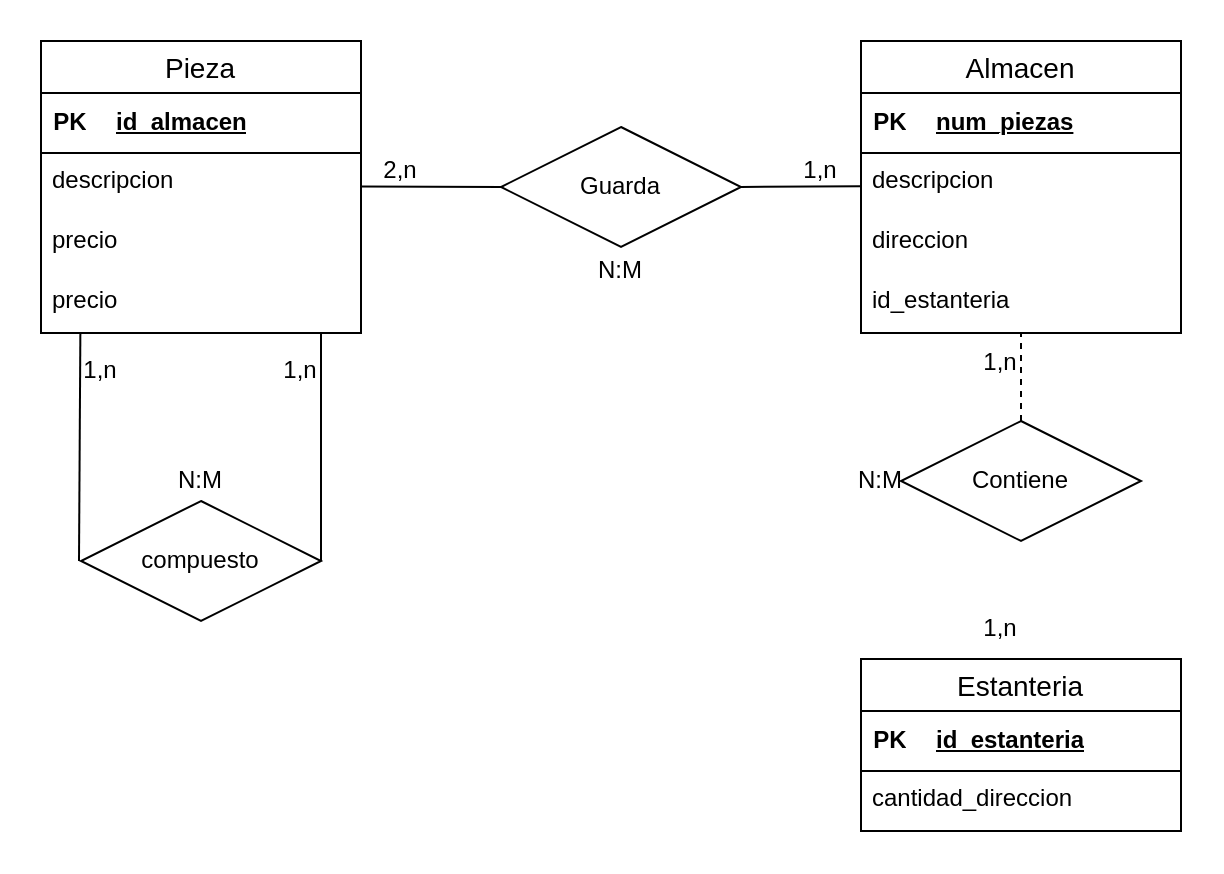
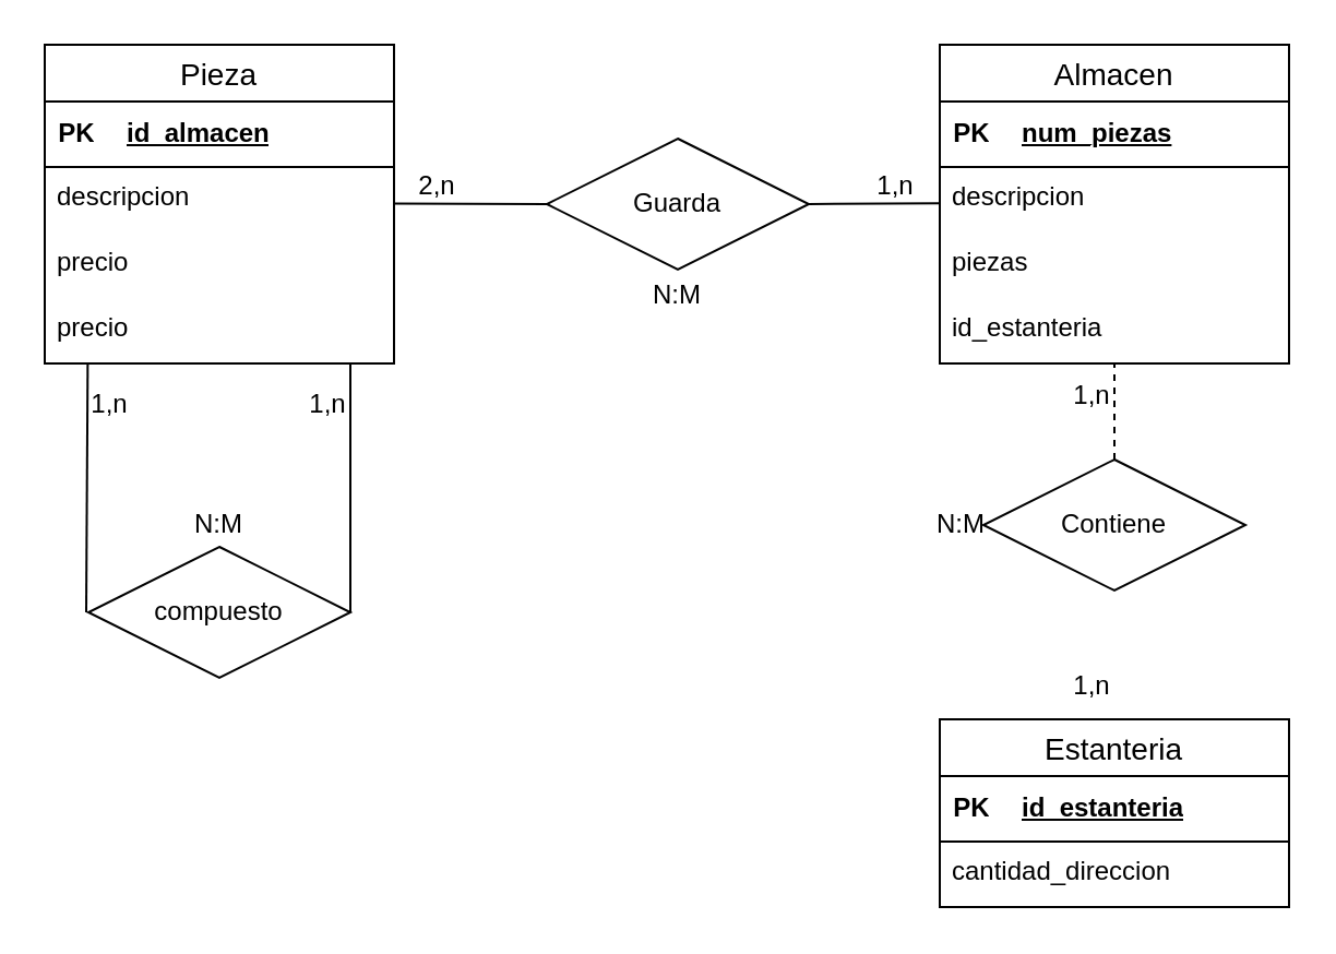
  <mxCell id="0" />
  <mxCell id="1" parent="0" />
  <mxCell id="2" value="Pieza" style="swimlane;fontStyle=0;childLayout=stackLayout;horizontal=1;startSize=26;horizontalStack=0;resizeParent=1;resizeParentMax=0;resizeLast=0;collapsible=1;marginBottom=0;align=center;fontSize=14;" vertex="1" parent="1"><mxGeometry x="20" y="20" width="160" height="146" as="geometry" /></mxCell>
  <mxCell id="3" value="" style="shape=table;startSize=0;container=1;collapsible=1;childLayout=tableLayout;fixedRows=1;rowLines=0;fontStyle=0;align=center;resizeLast=1;strokeColor=none;fillColor=none;collapsible=0;" vertex="1" parent="2"><mxGeometry y="26" width="160" height="30" as="geometry" /></mxCell>
  <mxCell id="4" value="" style="shape=tableRow;horizontal=0;startSize=0;swimlaneHead=0;swimlaneBody=0;fillColor=none;collapsible=0;dropTarget=0;points=[[0,0.5],[1,0.5]];portConstraint=eastwest;top=0;left=0;right=0;bottom=1;" vertex="1" parent="3"><mxGeometry width="160" height="30" as="geometry" /></mxCell>
  <mxCell id="5" value="PK" style="shape=partialRectangle;connectable=0;fillColor=none;top=0;left=0;bottom=0;right=0;fontStyle=1;overflow=hidden;whiteSpace=wrap;html=1;" vertex="1" parent="4"><mxGeometry width="30" height="30" as="geometry"><mxRectangle width="30" height="30" as="alternateBounds" /></mxGeometry></mxCell>
  <mxCell id="6" value="id_almacen" style="shape=partialRectangle;connectable=0;fillColor=none;top=0;left=0;bottom=0;right=0;align=left;spacingLeft=6;fontStyle=5;overflow=hidden;whiteSpace=wrap;html=1;" vertex="1" parent="4"><mxGeometry x="30" width="130" height="30" as="geometry"><mxRectangle width="130" height="30" as="alternateBounds" /></mxGeometry></mxCell>
  <mxCell id="7" value="descripcion" style="text;strokeColor=none;fillColor=none;spacingLeft=4;spacingRight=4;overflow=hidden;rotatable=0;points=[[0,0.5],[1,0.5]];portConstraint=eastwest;fontSize=12;whiteSpace=wrap;html=1;" vertex="1" parent="2"><mxGeometry y="56" width="160" height="30" as="geometry" /></mxCell>
  <mxCell id="8" value="precio" style="text;strokeColor=none;fillColor=none;spacingLeft=4;spacingRight=4;overflow=hidden;rotatable=0;points=[[0,0.5],[1,0.5]];portConstraint=eastwest;fontSize=12;whiteSpace=wrap;html=1;" vertex="1" parent="2"><mxGeometry y="86" width="160" height="30" as="geometry" /></mxCell>
  <mxCell id="9" value="precio" style="text;strokeColor=none;fillColor=none;spacingLeft=4;spacingRight=4;overflow=hidden;rotatable=0;points=[[0,0.5],[1,0.5]];portConstraint=eastwest;fontSize=12;whiteSpace=wrap;html=1;" vertex="1" parent="2"><mxGeometry y="116" width="160" height="30" as="geometry" /></mxCell>
  <mxCell id="10" value="compuesto" style="shape=rhombus;perimeter=rhombusPerimeter;whiteSpace=wrap;html=1;align=center;" vertex="1" parent="1"><mxGeometry x="40" y="250" width="120" height="60" as="geometry" /></mxCell>
  <mxCell id="11" value="" style="endArrow=none;html=1;rounded=0;entryX=1;entryY=0.5;entryDx=0;entryDy=0;" edge="1" parent="1" target="10"><mxGeometry relative="1" as="geometry"><mxPoint x="160" y="166" as="sourcePoint" /><mxPoint x="160" y="276" as="targetPoint" /></mxGeometry></mxCell>
  <mxCell id="12" value="" style="endArrow=none;html=1;rounded=0;entryX=1;entryY=0.5;entryDx=0;entryDy=0;exitX=0.123;exitY=1;exitDx=0;exitDy=0;exitPerimeter=0;" edge="1" parent="1" source="9"><mxGeometry relative="1" as="geometry"><mxPoint x="39" y="170" as="sourcePoint" /><mxPoint x="39" y="280" as="targetPoint" /></mxGeometry></mxCell>
  <mxCell id="13" value="Almacen" style="swimlane;fontStyle=0;childLayout=stackLayout;horizontal=1;startSize=26;horizontalStack=0;resizeParent=1;resizeParentMax=0;resizeLast=0;collapsible=1;marginBottom=0;align=center;fontSize=14;" vertex="1" parent="1"><mxGeometry x="430" y="20" width="160" height="146" as="geometry" /></mxCell>
  <mxCell id="14" value="" style="shape=table;startSize=0;container=1;collapsible=1;childLayout=tableLayout;fixedRows=1;rowLines=0;fontStyle=0;align=center;resizeLast=1;strokeColor=none;fillColor=none;collapsible=0;" vertex="1" parent="13"><mxGeometry y="26" width="160" height="30" as="geometry" /></mxCell>
  <mxCell id="15" value="" style="shape=tableRow;horizontal=0;startSize=0;swimlaneHead=0;swimlaneBody=0;fillColor=none;collapsible=0;dropTarget=0;points=[[0,0.5],[1,0.5]];portConstraint=eastwest;top=0;left=0;right=0;bottom=1;" vertex="1" parent="14"><mxGeometry width="160" height="30" as="geometry" /></mxCell>
  <mxCell id="16" value="PK" style="shape=partialRectangle;connectable=0;fillColor=none;top=0;left=0;bottom=0;right=0;fontStyle=1;overflow=hidden;whiteSpace=wrap;html=1;" vertex="1" parent="15"><mxGeometry width="30" height="30" as="geometry"><mxRectangle width="30" height="30" as="alternateBounds" /></mxGeometry></mxCell>
  <mxCell id="17" value="num_piezas" style="shape=partialRectangle;connectable=0;fillColor=none;top=0;left=0;bottom=0;right=0;align=left;spacingLeft=6;fontStyle=5;overflow=hidden;whiteSpace=wrap;html=1;" vertex="1" parent="15"><mxGeometry x="30" width="130" height="30" as="geometry"><mxRectangle width="130" height="30" as="alternateBounds" /></mxGeometry></mxCell>
  <mxCell id="18" value="descripcion" style="text;strokeColor=none;fillColor=none;spacingLeft=4;spacingRight=4;overflow=hidden;rotatable=0;points=[[0,0.5],[1,0.5]];portConstraint=eastwest;fontSize=12;whiteSpace=wrap;html=1;" vertex="1" parent="13"><mxGeometry y="56" width="160" height="30" as="geometry" /></mxCell>
- <mxCell id="19" value="direccion" style="text;strokeColor=none;fillColor=none;spacingLeft=4;spacingRight=4;overflow=hidden;rotatable=0;points=[[0,0.5],[1,0.5]];portConstraint=eastwest;fontSize=12;whiteSpace=wrap;html=1;" vertex="1" parent="13"><mxGeometry y="86" width="160" height="30" as="geometry" /></mxCell>
+ <mxCell id="19" value="piezas" style="text;strokeColor=none;fillColor=none;spacingLeft=4;spacingRight=4;overflow=hidden;rotatable=0;points=[[0,0.5],[1,0.5]];portConstraint=eastwest;fontSize=12;whiteSpace=wrap;html=1;" vertex="1" parent="13"><mxGeometry y="86" width="160" height="30" as="geometry" /></mxCell>
  <mxCell id="20" value="id_estanteria" style="text;strokeColor=none;fillColor=none;spacingLeft=4;spacingRight=4;overflow=hidden;rotatable=0;points=[[0,0.5],[1,0.5]];portConstraint=eastwest;fontSize=12;whiteSpace=wrap;html=1;" vertex="1" parent="13"><mxGeometry y="116" width="160" height="30" as="geometry" /></mxCell>
  <mxCell id="21" value="Estanteria" style="swimlane;fontStyle=0;childLayout=stackLayout;horizontal=1;startSize=26;horizontalStack=0;resizeParent=1;resizeParentMax=0;resizeLast=0;collapsible=1;marginBottom=0;align=center;fontSize=14;" vertex="1" parent="1"><mxGeometry x="430" y="329" width="160" height="86" as="geometry" /></mxCell>
  <mxCell id="22" value="" style="shape=table;startSize=0;container=1;collapsible=1;childLayout=tableLayout;fixedRows=1;rowLines=0;fontStyle=0;align=center;resizeLast=1;strokeColor=none;fillColor=none;collapsible=0;" vertex="1" parent="21"><mxGeometry y="26" width="160" height="30" as="geometry" /></mxCell>
  <mxCell id="23" value="" style="shape=tableRow;horizontal=0;startSize=0;swimlaneHead=0;swimlaneBody=0;fillColor=none;collapsible=0;dropTarget=0;points=[[0,0.5],[1,0.5]];portConstraint=eastwest;top=0;left=0;right=0;bottom=1;" vertex="1" parent="22"><mxGeometry width="160" height="30" as="geometry" /></mxCell>
  <mxCell id="24" value="PK" style="shape=partialRectangle;connectable=0;fillColor=none;top=0;left=0;bottom=0;right=0;fontStyle=1;overflow=hidden;whiteSpace=wrap;html=1;" vertex="1" parent="23"><mxGeometry width="30" height="30" as="geometry"><mxRectangle width="30" height="30" as="alternateBounds" /></mxGeometry></mxCell>
  <mxCell id="25" value="id_estanteria" style="shape=partialRectangle;connectable=0;fillColor=none;top=0;left=0;bottom=0;right=0;align=left;spacingLeft=6;fontStyle=5;overflow=hidden;whiteSpace=wrap;html=1;" vertex="1" parent="23"><mxGeometry x="30" width="130" height="30" as="geometry"><mxRectangle width="130" height="30" as="alternateBounds" /></mxGeometry></mxCell>
  <mxCell id="26" value="cantidad_direccion" style="text;strokeColor=none;fillColor=none;spacingLeft=4;spacingRight=4;overflow=hidden;rotatable=0;points=[[0,0.5],[1,0.5]];portConstraint=eastwest;fontSize=12;whiteSpace=wrap;html=1;" vertex="1" parent="21"><mxGeometry y="56" width="160" height="30" as="geometry" /></mxCell>
  <mxCell id="27" value="Guarda" style="shape=rhombus;perimeter=rhombusPerimeter;whiteSpace=wrap;html=1;align=center;" vertex="1" parent="1"><mxGeometry x="250" y="63" width="120" height="60" as="geometry" /></mxCell>
  <mxCell id="28" value="Contiene" style="shape=rhombus;perimeter=rhombusPerimeter;whiteSpace=wrap;html=1;align=center;" vertex="1" parent="1"><mxGeometry x="450" y="210" width="120" height="60" as="geometry" /></mxCell>
  <mxCell id="29" value="" style="endArrow=none;html=1;rounded=0;entryX=0;entryY=0.5;entryDx=0;entryDy=0;exitX=0.998;exitY=0.559;exitDx=0;exitDy=0;exitPerimeter=0;" edge="1" parent="1" source="7" target="27"><mxGeometry relative="1" as="geometry"><mxPoint x="180" y="120" as="sourcePoint" /><mxPoint x="270" y="120" as="targetPoint" /></mxGeometry></mxCell>
  <mxCell id="30" value="" style="endArrow=none;html=1;rounded=0;exitX=0.5;exitY=0;exitDx=0;exitDy=0;entryX=0.5;entryY=1;entryDx=0;entryDy=0;dashed=1;" edge="1" parent="1" source="28" target="13"><mxGeometry relative="1" as="geometry"><mxPoint x="280" y="290" as="sourcePoint" /><mxPoint x="370" y="290" as="targetPoint" /></mxGeometry></mxCell>
  <mxCell id="31" value="" style="endArrow=none;html=1;rounded=0;entryX=-0.001;entryY=0.553;entryDx=0;entryDy=0;exitX=1;exitY=0.5;exitDx=0;exitDy=0;entryPerimeter=0;" edge="1" parent="1" source="27" target="18"><mxGeometry relative="1" as="geometry"><mxPoint x="340" y="123" as="sourcePoint" /><mxPoint x="410" y="123" as="targetPoint" /></mxGeometry></mxCell>
  <mxCell id="32" value="1,n" style="text;html=1;strokeColor=none;fillColor=none;align=center;verticalAlign=middle;whiteSpace=wrap;rounded=0;" vertex="1" parent="1"><mxGeometry x="20" y="170" width="60" height="30" as="geometry" /></mxCell>
  <mxCell id="33" value="1,n" style="text;html=1;strokeColor=none;fillColor=none;align=center;verticalAlign=middle;whiteSpace=wrap;rounded=0;" vertex="1" parent="1"><mxGeometry x="120" y="170" width="60" height="30" as="geometry" /></mxCell>
  <mxCell id="34" value="N:M" style="text;html=1;strokeColor=none;fillColor=none;align=center;verticalAlign=middle;whiteSpace=wrap;rounded=0;" vertex="1" parent="1"><mxGeometry x="70" y="225" width="60" height="30" as="geometry" /></mxCell>
  <mxCell id="35" value="2,n" style="text;html=1;strokeColor=none;fillColor=none;align=center;verticalAlign=middle;whiteSpace=wrap;rounded=0;" vertex="1" parent="1"><mxGeometry x="170" y="70" width="60" height="30" as="geometry" /></mxCell>
  <mxCell id="36" value="1,n" style="text;html=1;strokeColor=none;fillColor=none;align=center;verticalAlign=middle;whiteSpace=wrap;rounded=0;" vertex="1" parent="1"><mxGeometry x="380" y="70" width="60" height="30" as="geometry" /></mxCell>
  <mxCell id="37" value="1,n" style="text;html=1;strokeColor=none;fillColor=none;align=center;verticalAlign=middle;whiteSpace=wrap;rounded=0;" vertex="1" parent="1"><mxGeometry x="470" y="166" width="60" height="30" as="geometry" /></mxCell>
  <mxCell id="38" value="1,n" style="text;html=1;strokeColor=none;fillColor=none;align=center;verticalAlign=middle;whiteSpace=wrap;rounded=0;" vertex="1" parent="1"><mxGeometry x="470" y="299" width="60" height="30" as="geometry" /></mxCell>
  <mxCell id="39" value="N:M" style="text;html=1;strokeColor=none;fillColor=none;align=center;verticalAlign=middle;whiteSpace=wrap;rounded=0;" vertex="1" parent="1"><mxGeometry x="410" y="225" width="60" height="30" as="geometry" /></mxCell>
  <mxCell id="40" value="N:M" style="text;html=1;strokeColor=none;fillColor=none;align=center;verticalAlign=middle;whiteSpace=wrap;rounded=0;" vertex="1" parent="1"><mxGeometry x="280" y="120" width="60" height="30" as="geometry" /></mxCell>
